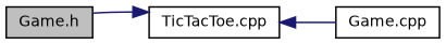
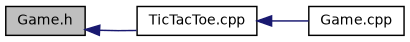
  digraph {
    rankdir=LR
    node [color=black fillcolor=white fontname=Helvetica fontsize=10 shape=record style=filled]
    edge [color=midnightblue dir=back fontname=Helvetica fontsize=10 labelfontname=Helvetica labelfontsize=10 style=solid]
    n1 [fillcolor=grey75 fontcolor=black height=0.2 label="Game.h" width=0.4]
    n2 [height=0.2 label="TicTacToe.cpp" width=0.4]
    n3 [height=0.2 label="Game.cpp" width=0.4]
-   n2 -> n1
+   n1 -> n2
    n2 -> n3
  }
